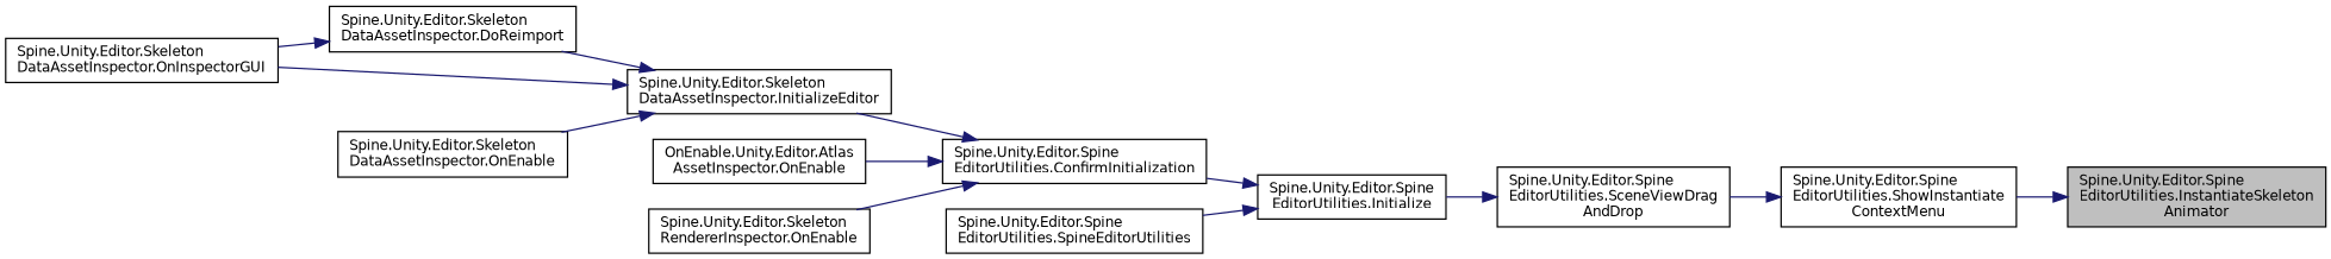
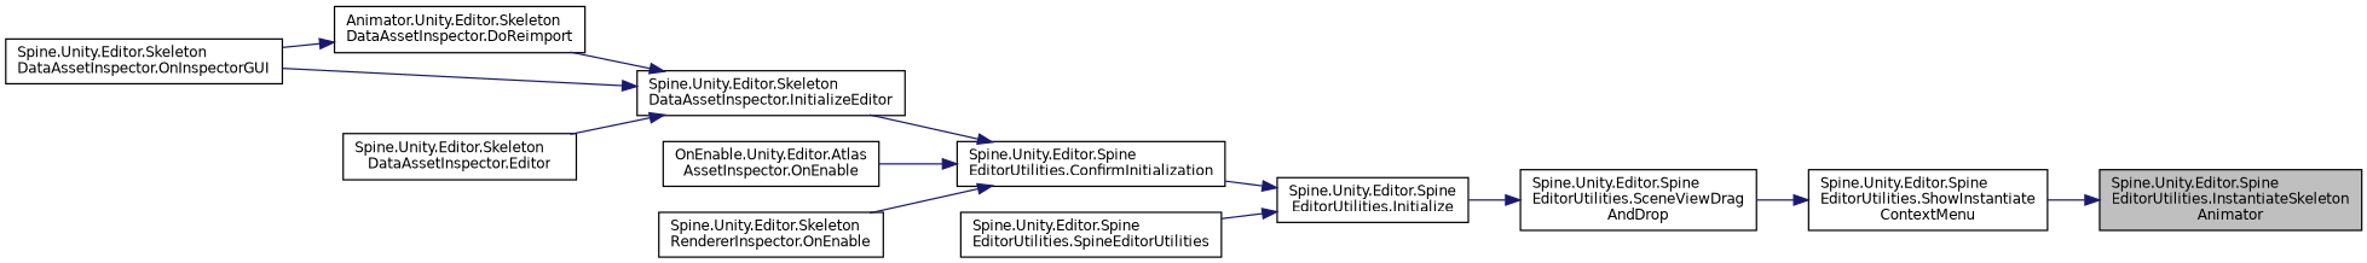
  digraph {
    fontname="DejaVu Sans"
    rankdir=RL
    node [color=black fillcolor=white fontname="DejaVu Sans" fontsize=10 shape=record style=filled]
    edge [color=midnightblue dir=back fontname="DejaVu Sans" fontsize=10 labelfontname=Helvetica labelfontsize=10 style=solid]
    n1 [fillcolor=grey75 fontcolor=black height=0.2 label="Spine.Unity.Editor.Spine\lEditorUtilities.InstantiateSkeleton\lAnimator" width=0.4]
    n2 [height=0.2 label="Spine.Unity.Editor.Spine\lEditorUtilities.ShowInstantiate\lContextMenu" width=0.4]
    n3 [height=0.2 label="Spine.Unity.Editor.Spine\lEditorUtilities.SceneViewDrag\lAndDrop" width=0.4]
    n4 [height=0.2 label="Spine.Unity.Editor.Spine\lEditorUtilities.Initialize" width=0.4]
    n5 [height=0.2 label="Spine.Unity.Editor.Spine\lEditorUtilities.ConfirmInitialization" width=0.4]
    n6 [height=0.2 label="Spine.Unity.Editor.Spine\lEditorUtilities.SpineEditorUtilities" width=0.4]
    n7 [height=0.2 label="Spine.Unity.Editor.Skeleton\lDataAssetInspector.InitializeEditor" width=0.4]
    n8 [height=0.2 label="OnEnable.Unity.Editor.Atlas\lAssetInspector.OnEnable" width=0.4]
    n9 [height=0.2 label="Spine.Unity.Editor.Skeleton\lRendererInspector.OnEnable" width=0.4]
-   n10 [height=0.2 label="Spine.Unity.Editor.Skeleton\lDataAssetInspector.DoReimport" width=0.4]
+   n10 [height=0.2 label="Animator.Unity.Editor.Skeleton\lDataAssetInspector.DoReimport" width=0.4]
    n11 [height=0.2 label="Spine.Unity.Editor.Skeleton\lDataAssetInspector.OnInspectorGUI" width=0.4]
-   n12 [height=0.2 label="Spine.Unity.Editor.Skeleton\lDataAssetInspector.OnEnable" width=0.4]
+   n12 [height=0.2 label="Spine.Unity.Editor.Skeleton\lDataAssetInspector.Editor" width=0.4]
    n1 -> n2
    n2 -> n3
    n3 -> n4
    n4 -> n5
    n4 -> n6
    n5 -> n7
    n5 -> n8
    n5 -> n9
    n7 -> n10
    n7 -> n11
    n7 -> n12
    n10 -> n11
  }
